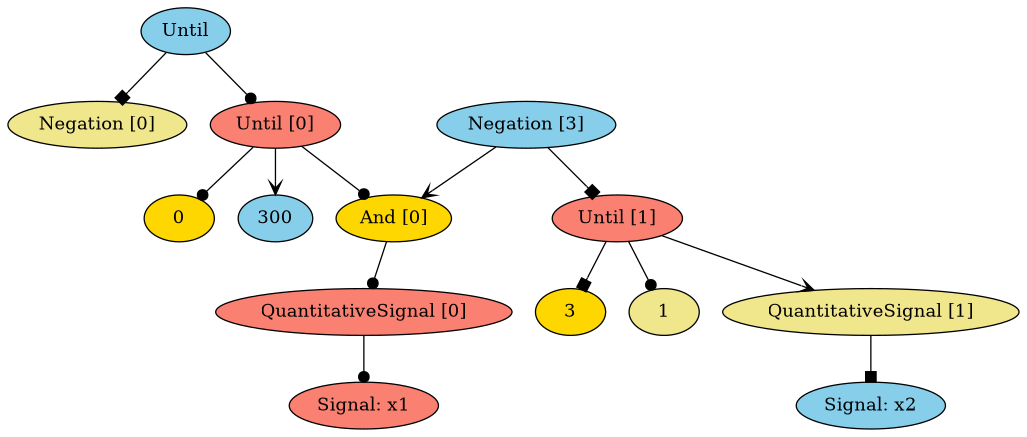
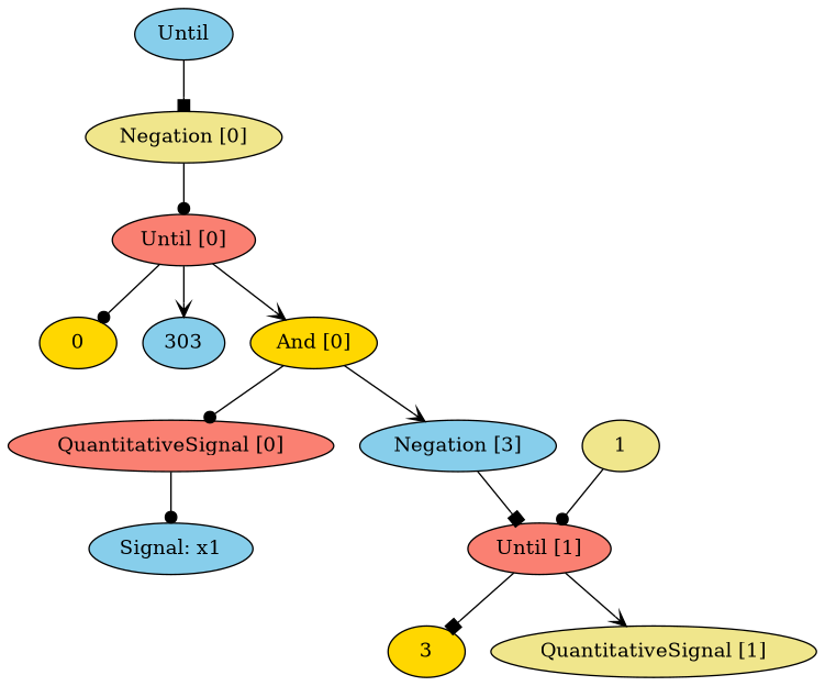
  digraph {
    node [fillcolor=skyblue style=filled]
    edge [arrowhead=dot]
    n1 [label=Until]
    n2 [fillcolor=khaki label="Negation [0]"]
    n3 [fillcolor=salmon label="Until [0]"]
    n4 [fillcolor=gold label=0]
-   n5 [label=300]
+   n5 [label=303]
    n6 [fillcolor=gold label="And [0]"]
    n7 [fillcolor=salmon label="QuantitativeSignal [0]"]
    n8 [label="Negation [3]"]
-   n9 [fillcolor=salmon label="Signal: x1"]
+   n9 [label="Signal: x1"]
    n10 [fillcolor=salmon label="Until [1]"]
    n11 [fillcolor=gold label=3]
    n12 [fillcolor=khaki label=1]
    n13 [fillcolor=khaki label="QuantitativeSignal [1]"]
-   n14 [label="Signal: x2"]
    n1 -> n2 [arrowhead=box]
-   n1 -> n3
+   n2 -> n3
    n3 -> n4
    n3 -> n5 [arrowhead=vee]
-   n3 -> n6
+   n3 -> n6 [arrowhead=vee]
    n6 -> n7
-   n8 -> n6 [arrowhead=vee]
+   n6 -> n8 [arrowhead=vee]
    n7 -> n9
    n8 -> n10 [arrowhead=box]
    n10 -> n11 [arrowhead=box]
-   n10 -> n12
+   n12 -> n10
    n10 -> n13 [arrowhead=vee]
-   n13 -> n14 [arrowhead=box]
  }
